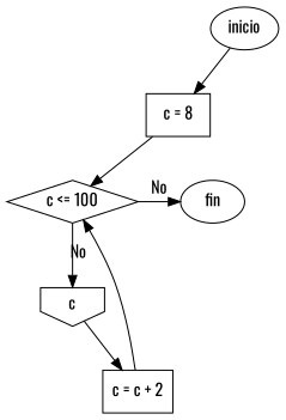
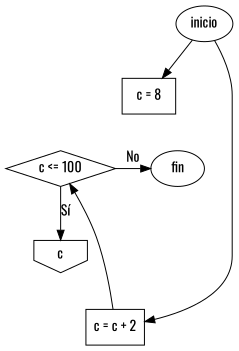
  digraph {
    fontname=Oswald
    node [fontname=Oswald shape=ellipse]
    edge [fontname=Oswald]
    n1 [label="c <= 100" shape=diamond]
    n2 [label=fin]
    n3 [label=c shape=invhouse]
    n4 [label=inicio]
    n5 [label="c = 8" shape=box]
    n6 [label="c = c + 2" shape=box]
    subgraph sub_1 {
      rank=same
      n1
      n2
    }
    n1 -> n2 [label=No]
-   n1 -> n3 [label=No]
-   n3 -> n6
+   n1 -> n3 [label="Sí"]
+   n4 -> n6
    n4 -> n5
-   n5 -> n1
    n6 -> n1
  }
